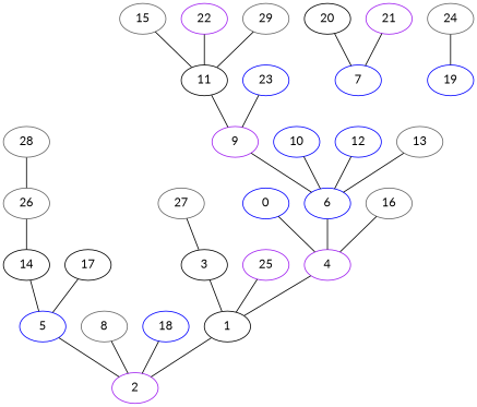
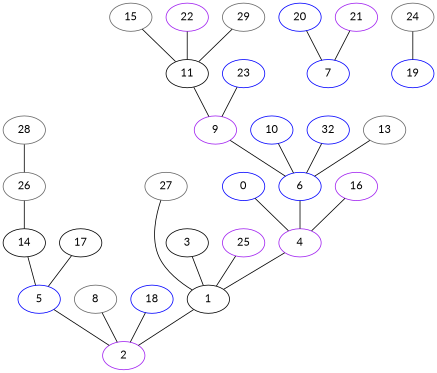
  graph {
    fontname=Lato
    node [color=blue fontname=Lato]
    edge [fontname=Lato]
    4 [color=purple]
    0
    1 [color=black]
    2 [color=purple]
    5
    14 [color=black]
    26 [color=gray40]
    28 [color=gray40]
    17 [color=black]
-   20 [color=black]
+   20
    7
    21 [color=purple]
    8 [color=gray40]
    18
    3 [color=black]
    6
    9 [color=purple]
    11 [color=black]
    15 [color=gray40]
    22 [color=purple]
    29 [color=gray40]
    23
    10
    24 [color=gray40]
    19
-   12
+   12 [label=32]
    13 [color=gray40]
-   16 [color=gray40]
+   16 [color=purple]
    25 [color=purple]
    27 [color=gray40]
    4 -- 1
    0 -- 4
    1 -- 2
    5 -- 2
    14 -- 5
    26 -- 14
    28 -- 26
    17 -- 5
    20 -- 7
    21 -- 7
    8 -- 2
    18 -- 2
    3 -- 1
    6 -- 4
    9 -- 6
    11 -- 9
    15 -- 11
    22 -- 11
    29 -- 11
    23 -- 9
    10 -- 6
    24 -- 19
    12 -- 6
    13 -- 6
    16 -- 4
    25 -- 1
-   27 -- 3
+   27 -- 1
  }
